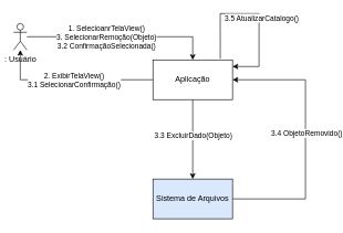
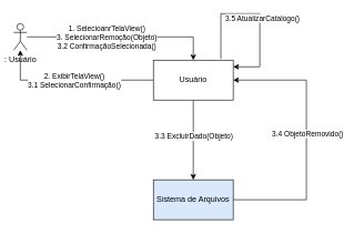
  <mxCell id="0" />
  <mxCell id="1" parent="0" />
  <mxCell id="2" style="edgeStyle=orthogonalEdgeStyle;rounded=0;orthogonalLoop=1;jettySize=auto;html=1;" edge="1" parent="1" source="4" target="9"><mxGeometry relative="1" as="geometry" /></mxCell>
  <mxCell id="3" value="1. SelecioanrTelaView()&lt;br&gt;3. SelecionarRemoção(Objeto)&lt;br&gt;3.2 ConfirmaçãoSelecionada()" style="edgeLabel;html=1;align=center;verticalAlign=middle;resizable=0;points=[];" vertex="1" connectable="0" parent="2"><mxGeometry x="-0.162" relative="1" as="geometry"><mxPoint as="offset" /></mxGeometry></mxCell>
  <mxCell id="4" value="&lt;div&gt;: Usuário&lt;/div&gt;" style="shape=umlActor;verticalLabelPosition=bottom;verticalAlign=top;html=1;outlineConnect=0;" vertex="1" parent="1"><mxGeometry x="20" y="35" width="20" height="40" as="geometry" /></mxCell>
  <mxCell id="5" style="edgeStyle=orthogonalEdgeStyle;rounded=0;orthogonalLoop=1;jettySize=auto;html=1;" edge="1" parent="1" source="9" target="4"><mxGeometry relative="1" as="geometry" /></mxCell>
  <mxCell id="6" value="2. ExibirTelaView()&lt;br&gt;3.1 SelecionarConfirmação()" style="edgeLabel;html=1;align=center;verticalAlign=middle;resizable=0;points=[];" vertex="1" connectable="0" parent="5"><mxGeometry x="-0.024" relative="1" as="geometry"><mxPoint as="offset" /></mxGeometry></mxCell>
  <mxCell id="7" style="edgeStyle=orthogonalEdgeStyle;rounded=0;orthogonalLoop=1;jettySize=auto;html=1;" edge="1" parent="1" source="9" target="12"><mxGeometry relative="1" as="geometry" /></mxCell>
  <mxCell id="8" value="3.3 ExcluirDado(Objeto)" style="edgeLabel;html=1;align=center;verticalAlign=middle;resizable=0;points=[];" vertex="1" connectable="0" parent="7"><mxGeometry x="-0.094" relative="1" as="geometry"><mxPoint as="offset" /></mxGeometry></mxCell>
- <mxCell id="9" value="Aplicação" style="rounded=0;whiteSpace=wrap;html=1;" vertex="1" parent="1"><mxGeometry x="230" y="90" width="120" height="60" as="geometry" /></mxCell>
+ <mxCell id="9" value="Usuário" style="rounded=0;whiteSpace=wrap;html=1;" vertex="1" parent="1"><mxGeometry x="230" y="90" width="120" height="60" as="geometry" /></mxCell>
  <mxCell id="10" style="edgeStyle=elbowEdgeStyle;rounded=0;orthogonalLoop=1;jettySize=auto;html=1;elbow=vertical;entryX=1;entryY=0.5;entryDx=0;entryDy=0;" edge="1" parent="1" source="12" target="9"><mxGeometry relative="1" as="geometry"><mxPoint x="420" y="210" as="targetPoint" /><Array as="points"><mxPoint x="460" y="210" /></Array></mxGeometry></mxCell>
  <mxCell id="11" value="3.4 ObjetoRemovido()" style="edgeLabel;html=1;align=center;verticalAlign=middle;resizable=0;points=[];" vertex="1" connectable="0" parent="10"><mxGeometry x="0.052" y="-1" relative="1" as="geometry"><mxPoint as="offset" /></mxGeometry></mxCell>
  <mxCell id="12" value="Sistema de Arquivos" style="rounded=0;whiteSpace=wrap;html=1;fillColor=#dae8fc;" vertex="1" parent="1"><mxGeometry x="230" y="270" width="120" height="60" as="geometry" /></mxCell>
  <mxCell id="13" style="edgeStyle=orthogonalEdgeStyle;rounded=0;orthogonalLoop=1;jettySize=auto;html=1;exitX=0.846;exitY=-0.033;exitDx=0;exitDy=0;exitPerimeter=0;" edge="1" parent="1" source="9"><mxGeometry relative="1" as="geometry"><mxPoint x="332" y="80" as="sourcePoint" /><mxPoint x="350" y="100" as="targetPoint" /><Array as="points"><mxPoint x="332" y="20" /><mxPoint x="390" y="20" /><mxPoint x="390" y="100" /></Array></mxGeometry></mxCell>
  <mxCell id="14" value="3.5 AtualizarCatalogo()" style="edgeLabel;html=1;align=center;verticalAlign=middle;resizable=0;points=[];" vertex="1" connectable="0" parent="13"><mxGeometry x="0.075" y="3" relative="1" as="geometry"><mxPoint as="offset" /></mxGeometry></mxCell>
